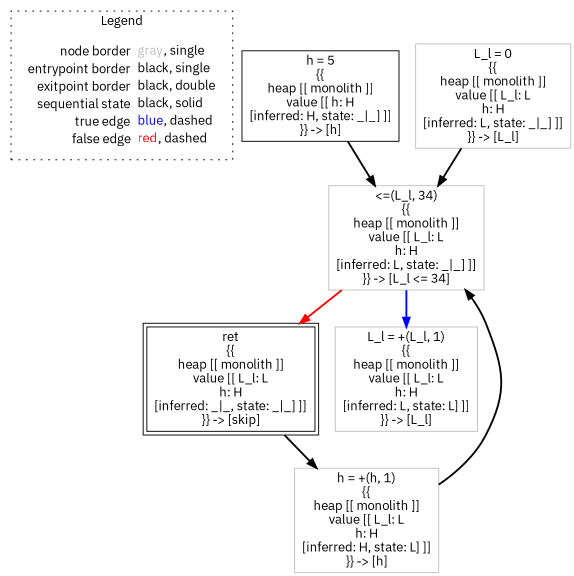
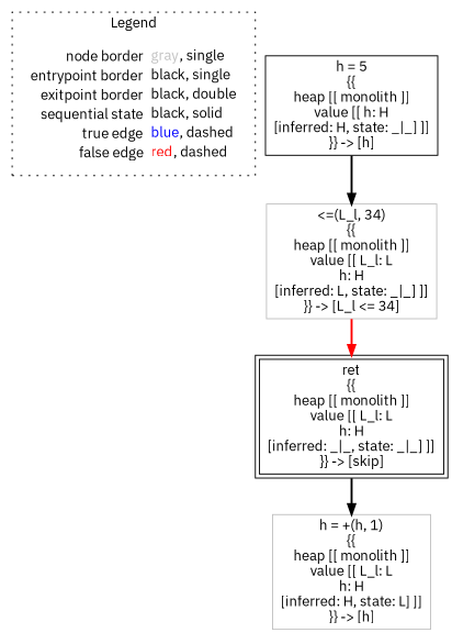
  digraph {
    fontname="IBM Plex Sans"
    node [fontname="IBM Plex Sans" shape=rect color=gray]
    edge [color=black fontname="IBM Plex Sans" style=bold]
    n1 [label=<<table border="0" cellpadding="2" cellspacing="0" cellborder="0"><tr><td align="right">node border&nbsp;</td><td align="left"><font color="gray">gray</font>, single</td></tr><tr><td align="right">entrypoint border&nbsp;</td><td align="left"><font color="black">black</font>, single</td></tr><tr><td align="right">exitpoint border&nbsp;</td><td align="left"><font color="black">black</font>, double</td></tr><tr><td align="right">sequential state&nbsp;</td><td align="left"><font color="black">black</font>, solid</td></tr><tr><td align="right">true edge&nbsp;</td><td align="left"><font color="blue">blue</font>, dashed</td></tr><tr><td align="right">false edge&nbsp;</td><td align="left"><font color="red">red</font>, dashed</td></tr></table>> shape=plaintext color=""]
    n2 [color=black label=<h = 5<BR/>{{<BR/>heap [[ monolith ]]<BR/>value [[ h: H<BR/>[inferred: H, state: _|_] ]]<BR/>}} -&gt; [h]>]
    n3 [label=<&lt;=(L_l, 34)<BR/>{{<BR/>heap [[ monolith ]]<BR/>value [[ L_l: L<BR/>h: H<BR/>[inferred: L, state: _|_] ]]<BR/>}} -&gt; [L_l &lt;= 34]>]
-   n4 [label=<L_l = 0<BR/>{{<BR/>heap [[ monolith ]]<BR/>value [[ L_l: L<BR/>h: H<BR/>[inferred: L, state: _|_] ]]<BR/>}} -&gt; [L_l]>]
    n5 [color=black label=<ret<BR/>{{<BR/>heap [[ monolith ]]<BR/>value [[ L_l: L<BR/>h: H<BR/>[inferred: _|_, state: _|_] ]]<BR/>}} -&gt; [skip]> peripheries=2]
-   n6 [label=<L_l = +(L_l, 1)<BR/>{{<BR/>heap [[ monolith ]]<BR/>value [[ L_l: L<BR/>h: H<BR/>[inferred: L, state: L] ]]<BR/>}} -&gt; [L_l]>]
    n7 [label=<h = +(h, 1)<BR/>{{<BR/>heap [[ monolith ]]<BR/>value [[ L_l: L<BR/>h: H<BR/>[inferred: H, state: L] ]]<BR/>}} -&gt; [h]>]
    subgraph cluster_1 {
      label=Legend
      style=dotted
      n1
    }
    n2 -> n3
    n3 -> n5 [color=red]
-   n3 -> n6 [color=blue]
-   n4 -> n3
    n5 -> n7
-   n7 -> n3
  }
